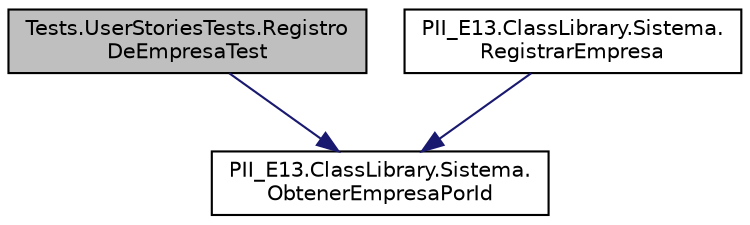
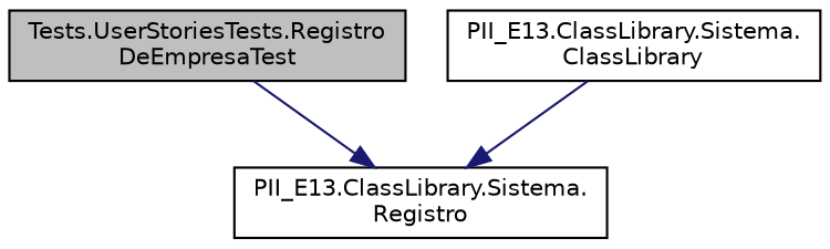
  digraph {
    rankdir=TB
    node [color=black fillcolor=white fontname=Helvetica fontsize=10 shape=record style=filled]
    edge [color=midnightblue fontname=Helvetica fontsize=10 labelfontname=Helvetica labelfontsize=10 style=solid]
    n1 [fillcolor=grey75 fontcolor=black height=0.2 label="Tests.UserStoriesTests.Registro\lDeEmpresaTest" width=0.4]
-   n2 [height=0.2 label="PII_E13.ClassLibrary.Sistema.\lObtenerEmpresaPorId" width=0.4]
-   n3 [height=0.2 label="PII_E13.ClassLibrary.Sistema.\lRegistrarEmpresa" width=0.4]
+   n2 [height=0.2 label="PII_E13.ClassLibrary.Sistema.\lRegistro" width=0.4]
+   n3 [height=0.2 label="PII_E13.ClassLibrary.Sistema.\lClassLibrary" width=0.4]
    n1 -> n2
    n3 -> n2
  }
